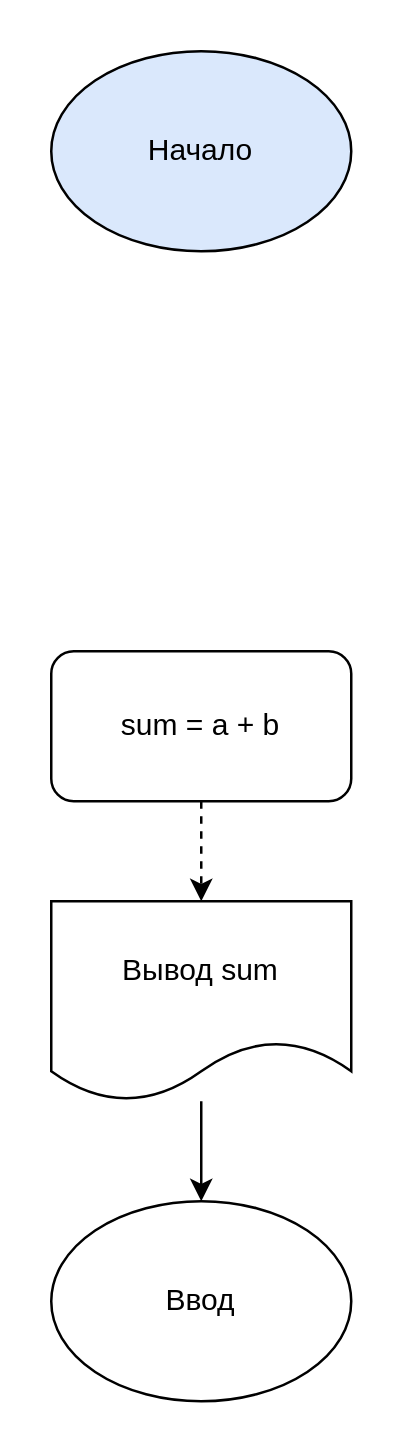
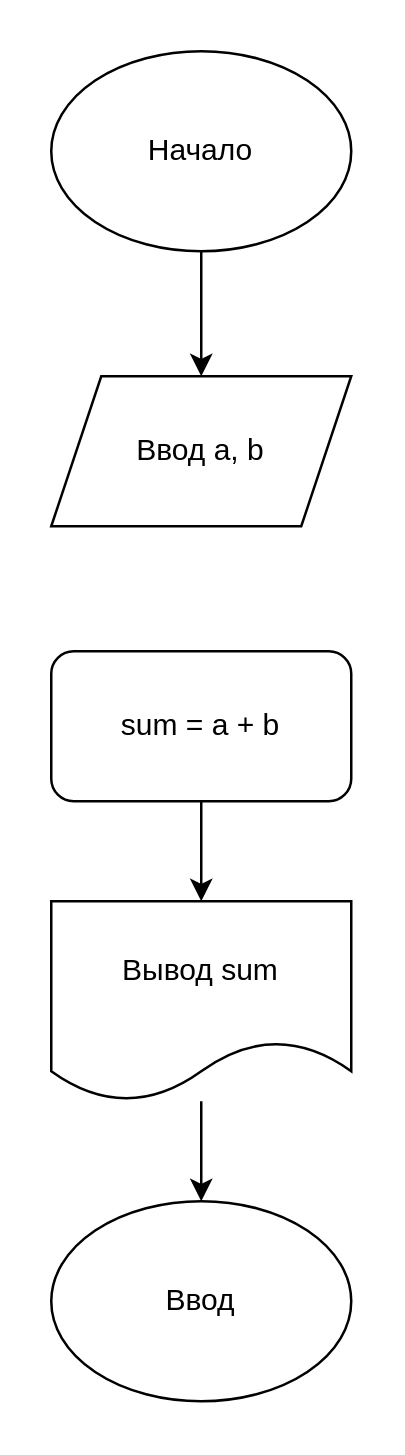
  <mxCell id="0" />
  <mxCell id="1" parent="0" />
- <mxCell id="3" value="Начало" style="ellipse;whiteSpace=wrap;html=1;fillColor=#dae8fc;" vertex="1" parent="1"><mxGeometry x="20" y="20" width="120" height="80" as="geometry" /></mxCell>
- <mxCell id="5" style="edgeStyle=orthogonalEdgeStyle;rounded=0;orthogonalLoop=1;jettySize=auto;html=1;entryX=0.5;entryY=0;entryDx=0;entryDy=0;dashed=1;" edge="1" parent="1" source="6" target="8"><mxGeometry relative="1" as="geometry" /></mxCell>
+ <mxCell id="2" style="edgeStyle=orthogonalEdgeStyle;rounded=0;orthogonalLoop=1;jettySize=auto;html=1;entryX=0.5;entryY=0;entryDx=0;entryDy=0;" edge="1" parent="1" source="3" target="4"><mxGeometry relative="1" as="geometry" /></mxCell>
+ <mxCell id="3" value="Начало" style="ellipse;whiteSpace=wrap;html=1;" vertex="1" parent="1"><mxGeometry x="20" y="20" width="120" height="80" as="geometry" /></mxCell>
+ <mxCell id="4" value="Ввод a, b" style="shape=parallelogram;perimeter=parallelogramPerimeter;whiteSpace=wrap;html=1;fixedSize=1;" vertex="1" parent="1"><mxGeometry x="20" y="150" width="120" height="60" as="geometry" /></mxCell>
+ <mxCell id="5" style="edgeStyle=orthogonalEdgeStyle;rounded=0;orthogonalLoop=1;jettySize=auto;html=1;entryX=0.5;entryY=0;entryDx=0;entryDy=0;" edge="1" parent="1" source="6" target="8"><mxGeometry relative="1" as="geometry" /></mxCell>
  <mxCell id="6" value="sum = a + b" style="rounded=1;whiteSpace=wrap;html=1;" vertex="1" parent="1"><mxGeometry x="20" y="260" width="120" height="60" as="geometry" /></mxCell>
  <mxCell id="7" style="edgeStyle=orthogonalEdgeStyle;rounded=0;orthogonalLoop=1;jettySize=auto;html=1;" edge="1" parent="1" source="8" target="9"><mxGeometry relative="1" as="geometry" /></mxCell>
  <mxCell id="8" value="Вывод sum" style="shape=document;whiteSpace=wrap;html=1;boundedLbl=1;" vertex="1" parent="1"><mxGeometry x="20" y="360" width="120" height="80" as="geometry" /></mxCell>
  <mxCell id="9" value="Ввод" style="ellipse;whiteSpace=wrap;html=1;" vertex="1" parent="1"><mxGeometry x="20" y="480" width="120" height="80" as="geometry" /></mxCell>
